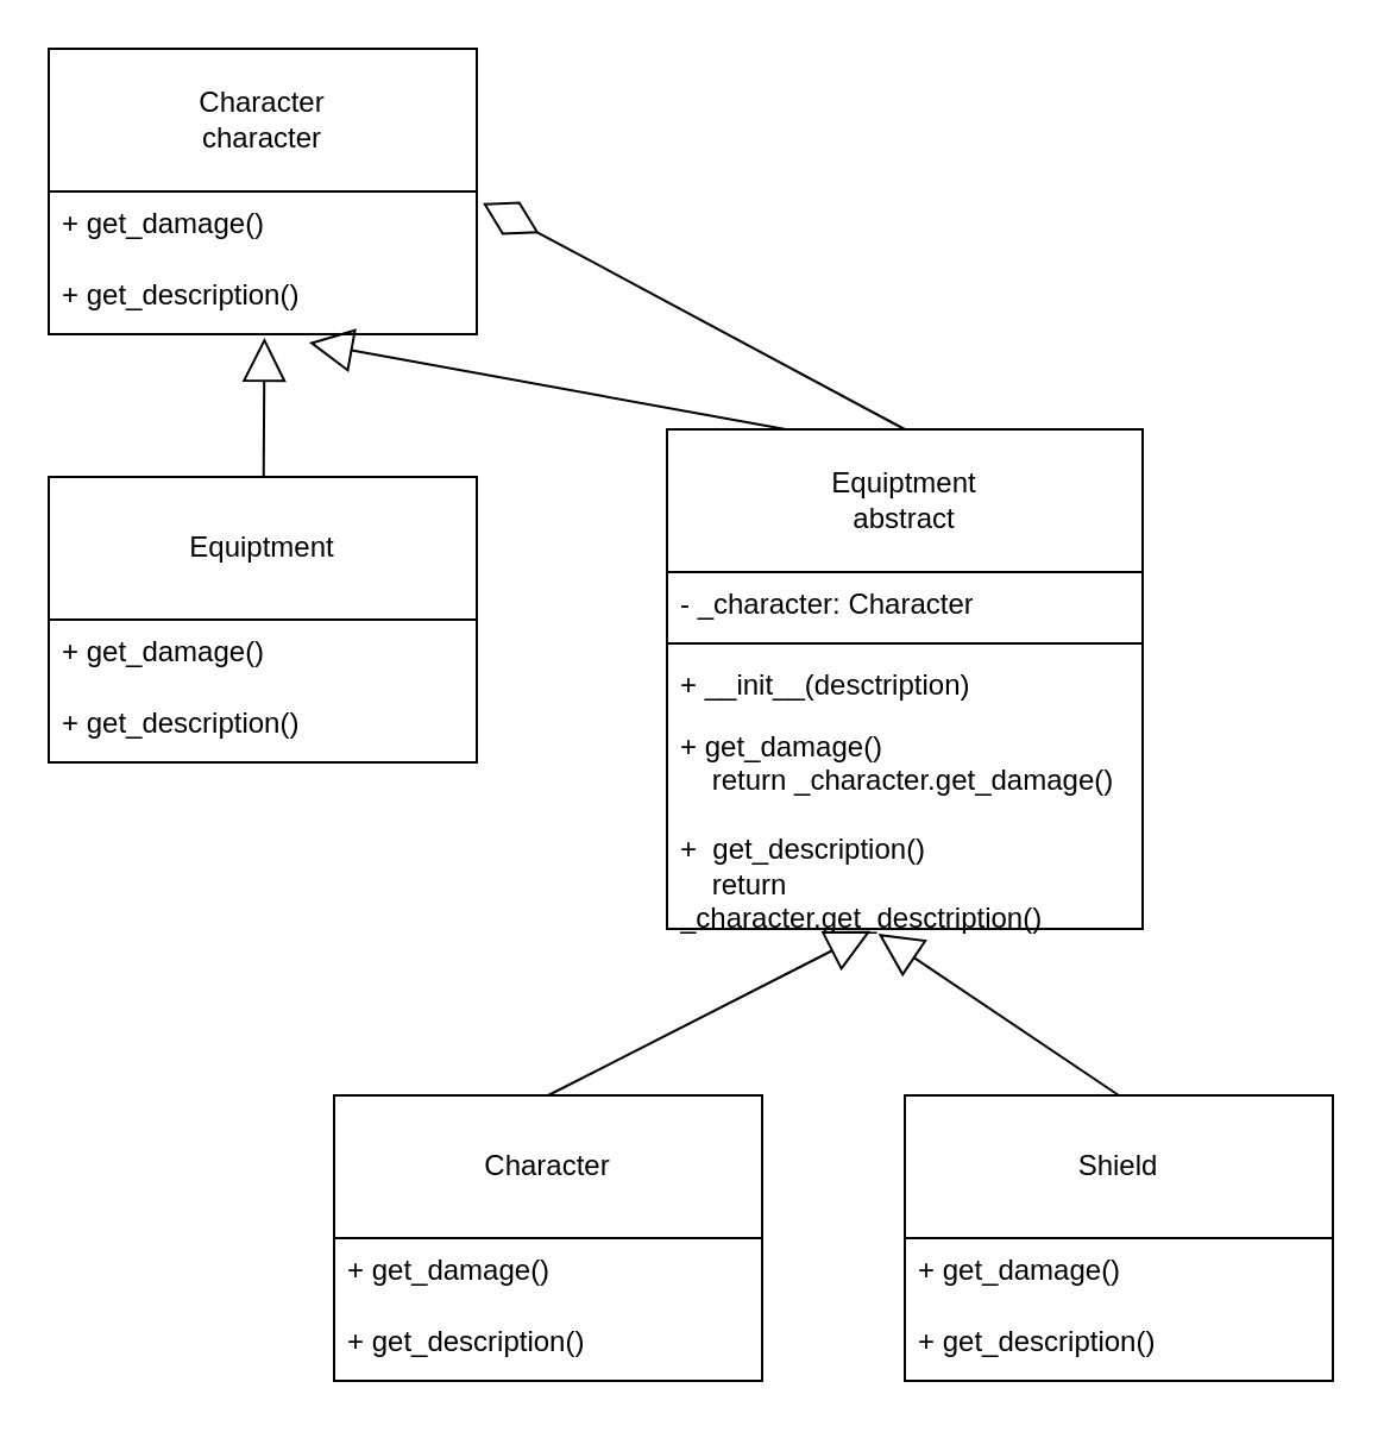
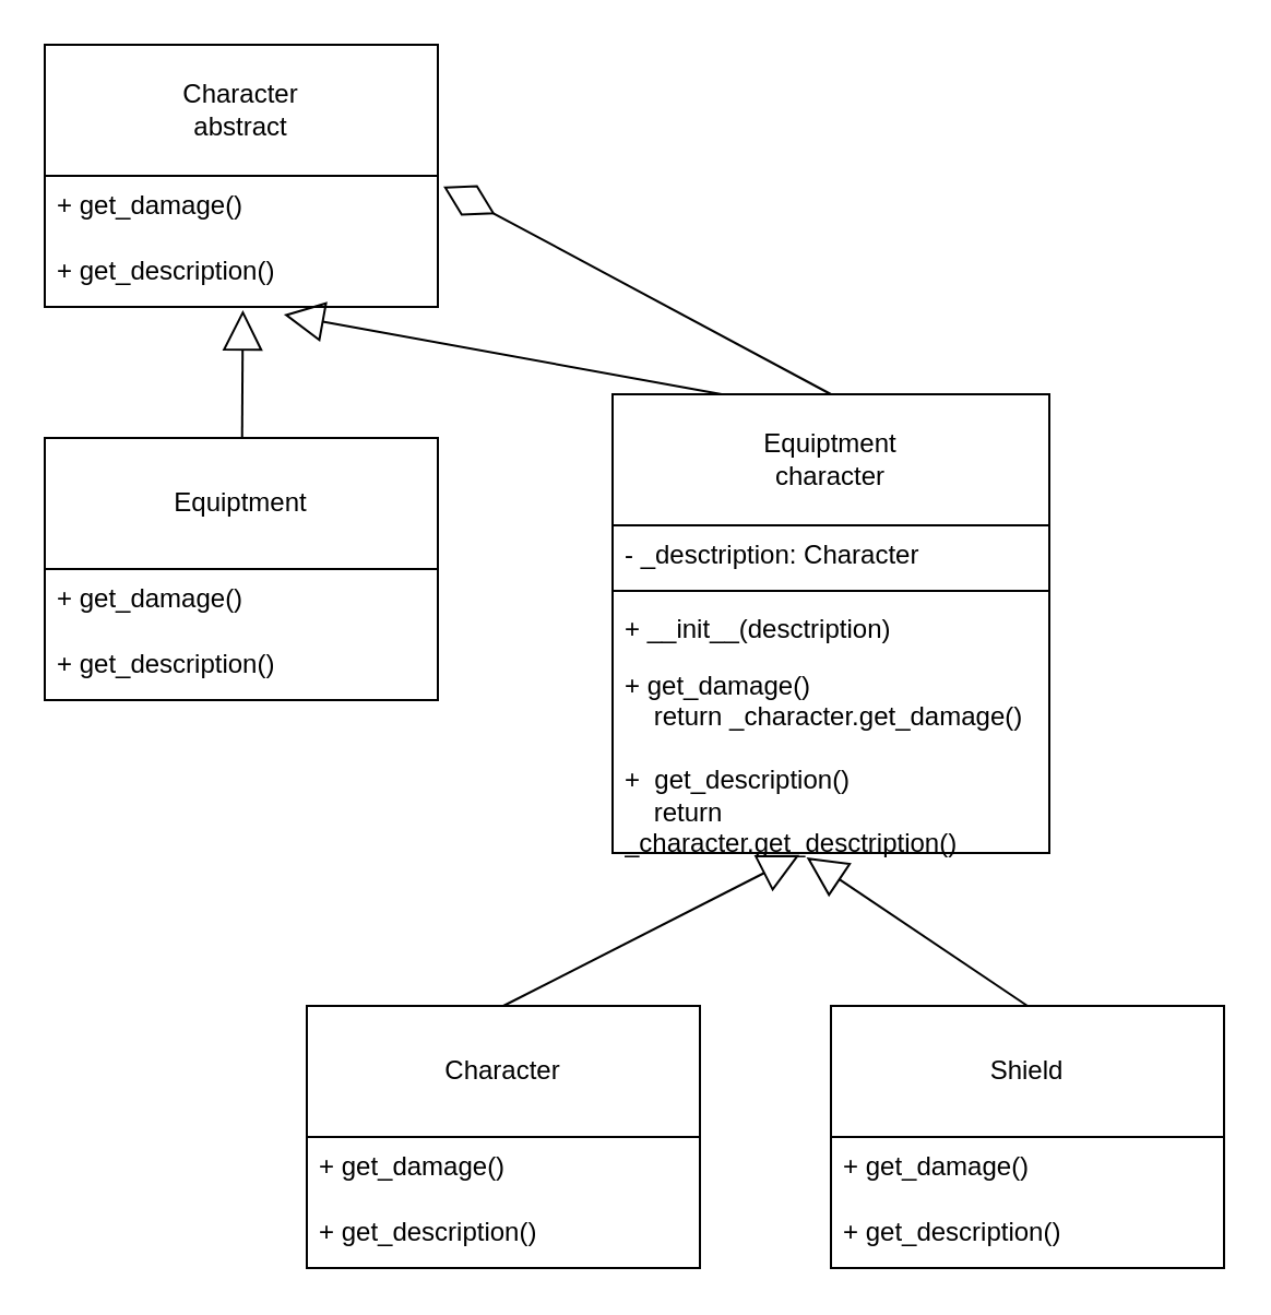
  <mxCell id="0" />
  <mxCell id="1" parent="0" />
- <mxCell id="2" value="&lt;div&gt;Character&lt;/div&gt;&lt;div&gt;character&lt;/div&gt;" style="swimlane;fontStyle=0;childLayout=stackLayout;horizontal=1;startSize=60;fillColor=none;horizontalStack=0;resizeParent=1;resizeParentMax=0;resizeLast=0;collapsible=1;marginBottom=0;whiteSpace=wrap;html=1;" vertex="1" parent="1"><mxGeometry x="20" y="20" width="180" height="120" as="geometry" /></mxCell>
+ <mxCell id="2" value="&lt;div&gt;Character&lt;/div&gt;&lt;div&gt;abstract&lt;/div&gt;" style="swimlane;fontStyle=0;childLayout=stackLayout;horizontal=1;startSize=60;fillColor=none;horizontalStack=0;resizeParent=1;resizeParentMax=0;resizeLast=0;collapsible=1;marginBottom=0;whiteSpace=wrap;html=1;" vertex="1" parent="1"><mxGeometry x="20" y="20" width="180" height="120" as="geometry" /></mxCell>
  <mxCell id="3" value="&lt;div&gt;+ get_damage()&lt;/div&gt;" style="text;strokeColor=none;fillColor=none;align=left;verticalAlign=top;spacingLeft=4;spacingRight=4;overflow=hidden;rotatable=0;points=[[0,0.5],[1,0.5]];portConstraint=eastwest;whiteSpace=wrap;html=1;" vertex="1" parent="2"><mxGeometry y="60" width="180" height="30" as="geometry" /></mxCell>
  <mxCell id="4" value="+ get_description()" style="text;strokeColor=none;fillColor=none;align=left;verticalAlign=top;spacingLeft=4;spacingRight=4;overflow=hidden;rotatable=0;points=[[0,0.5],[1,0.5]];portConstraint=eastwest;whiteSpace=wrap;html=1;" vertex="1" parent="2"><mxGeometry y="90" width="180" height="30" as="geometry" /></mxCell>
  <mxCell id="5" value="&lt;div&gt;Equiptment&lt;/div&gt;" style="swimlane;fontStyle=0;childLayout=stackLayout;horizontal=1;startSize=60;fillColor=none;horizontalStack=0;resizeParent=1;resizeParentMax=0;resizeLast=0;collapsible=1;marginBottom=0;whiteSpace=wrap;html=1;" vertex="1" parent="1"><mxGeometry x="20" y="200" width="180" height="120" as="geometry" /></mxCell>
  <mxCell id="6" value="&lt;div&gt;+ get_damage()&lt;/div&gt;" style="text;strokeColor=none;fillColor=none;align=left;verticalAlign=top;spacingLeft=4;spacingRight=4;overflow=hidden;rotatable=0;points=[[0,0.5],[1,0.5]];portConstraint=eastwest;whiteSpace=wrap;html=1;" vertex="1" parent="5"><mxGeometry y="60" width="180" height="30" as="geometry" /></mxCell>
  <mxCell id="7" value="+ get_description()" style="text;strokeColor=none;fillColor=none;align=left;verticalAlign=top;spacingLeft=4;spacingRight=4;overflow=hidden;rotatable=0;points=[[0,0.5],[1,0.5]];portConstraint=eastwest;whiteSpace=wrap;html=1;" vertex="1" parent="5"><mxGeometry y="90" width="180" height="30" as="geometry" /></mxCell>
- <mxCell id="8" value="&lt;div&gt;Equiptment&lt;/div&gt;&lt;div&gt;abstract&lt;/div&gt;" style="swimlane;fontStyle=0;childLayout=stackLayout;horizontal=1;startSize=60;fillColor=none;horizontalStack=0;resizeParent=1;resizeParentMax=0;resizeLast=0;collapsible=1;marginBottom=0;whiteSpace=wrap;html=1;" vertex="1" parent="1"><mxGeometry x="280" y="180" width="200" height="210" as="geometry" /></mxCell>
- <mxCell id="9" value="- _character: Character" style="text;strokeColor=none;fillColor=none;align=left;verticalAlign=top;spacingLeft=4;spacingRight=4;overflow=hidden;rotatable=0;points=[[0,0.5],[1,0.5]];portConstraint=eastwest;whiteSpace=wrap;html=1;" vertex="1" parent="8"><mxGeometry y="60" width="200" height="26" as="geometry" /></mxCell>
+ <mxCell id="8" value="&lt;div&gt;Equiptment&lt;/div&gt;&lt;div&gt;character&lt;/div&gt;" style="swimlane;fontStyle=0;childLayout=stackLayout;horizontal=1;startSize=60;fillColor=none;horizontalStack=0;resizeParent=1;resizeParentMax=0;resizeLast=0;collapsible=1;marginBottom=0;whiteSpace=wrap;html=1;" vertex="1" parent="1"><mxGeometry x="280" y="180" width="200" height="210" as="geometry" /></mxCell>
+ <mxCell id="9" value="- _desctription: Character" style="text;strokeColor=none;fillColor=none;align=left;verticalAlign=top;spacingLeft=4;spacingRight=4;overflow=hidden;rotatable=0;points=[[0,0.5],[1,0.5]];portConstraint=eastwest;whiteSpace=wrap;html=1;" vertex="1" parent="8"><mxGeometry y="60" width="200" height="26" as="geometry" /></mxCell>
  <mxCell id="10" value="" style="line;strokeWidth=1;fillColor=none;align=left;verticalAlign=middle;spacingTop=-1;spacingLeft=3;spacingRight=3;rotatable=0;labelPosition=right;points=[];portConstraint=eastwest;strokeColor=inherit;" vertex="1" parent="8"><mxGeometry y="86" width="200" height="8" as="geometry" /></mxCell>
  <mxCell id="11" value="+ __init__(desctription)" style="text;strokeColor=none;fillColor=none;align=left;verticalAlign=top;spacingLeft=4;spacingRight=4;overflow=hidden;rotatable=0;points=[[0,0.5],[1,0.5]];portConstraint=eastwest;whiteSpace=wrap;html=1;" vertex="1" parent="8"><mxGeometry y="94" width="200" height="26" as="geometry" /></mxCell>
  <mxCell id="12" value="&lt;div&gt;+ get_damage()&lt;/div&gt;&lt;div&gt;&lt;span style=&quot;white-space: pre;&quot;&gt;&lt;span style=&quot;white-space: pre;&quot;&gt;&amp;nbsp;&amp;nbsp;&amp;nbsp;&amp;nbsp;&lt;/span&gt;&lt;/span&gt;return _character.get_damage()&lt;/div&gt;&lt;div&gt;&lt;br&gt;&lt;/div&gt;&lt;div&gt;&lt;div&gt;+&amp;nbsp;&amp;nbsp;get_description()&lt;br&gt;&lt;div&gt;&lt;span style=&quot;white-space: pre;&quot;&gt;&lt;span style=&quot;white-space: pre;&quot;&gt;&amp;nbsp;&amp;nbsp;&amp;nbsp;&amp;nbsp;&lt;/span&gt;&lt;/span&gt;return _character.get_desctription()&lt;/div&gt;&lt;/div&gt;&lt;/div&gt;&lt;div&gt;&lt;br&gt;&lt;/div&gt;" style="text;strokeColor=none;fillColor=none;align=left;verticalAlign=top;spacingLeft=4;spacingRight=4;overflow=hidden;rotatable=0;points=[[0,0.5],[1,0.5]];portConstraint=eastwest;whiteSpace=wrap;html=1;" vertex="1" parent="8"><mxGeometry y="120" width="200" height="90" as="geometry" /></mxCell>
  <mxCell id="13" value="&lt;div&gt;Character&lt;/div&gt;" style="swimlane;fontStyle=0;childLayout=stackLayout;horizontal=1;startSize=60;fillColor=none;horizontalStack=0;resizeParent=1;resizeParentMax=0;resizeLast=0;collapsible=1;marginBottom=0;whiteSpace=wrap;html=1;" vertex="1" parent="1"><mxGeometry x="140" y="460" width="180" height="120" as="geometry" /></mxCell>
  <mxCell id="14" value="&lt;div&gt;+ get_damage()&lt;/div&gt;" style="text;strokeColor=none;fillColor=none;align=left;verticalAlign=top;spacingLeft=4;spacingRight=4;overflow=hidden;rotatable=0;points=[[0,0.5],[1,0.5]];portConstraint=eastwest;whiteSpace=wrap;html=1;" vertex="1" parent="13"><mxGeometry y="60" width="180" height="30" as="geometry" /></mxCell>
  <mxCell id="15" value="+ get_description()" style="text;strokeColor=none;fillColor=none;align=left;verticalAlign=top;spacingLeft=4;spacingRight=4;overflow=hidden;rotatable=0;points=[[0,0.5],[1,0.5]];portConstraint=eastwest;whiteSpace=wrap;html=1;" vertex="1" parent="13"><mxGeometry y="90" width="180" height="30" as="geometry" /></mxCell>
  <mxCell id="16" value="Shield" style="swimlane;fontStyle=0;childLayout=stackLayout;horizontal=1;startSize=60;fillColor=none;horizontalStack=0;resizeParent=1;resizeParentMax=0;resizeLast=0;collapsible=1;marginBottom=0;whiteSpace=wrap;html=1;" vertex="1" parent="1"><mxGeometry x="380" y="460" width="180" height="120" as="geometry" /></mxCell>
  <mxCell id="17" value="&lt;div&gt;+ get_damage()&lt;/div&gt;" style="text;strokeColor=none;fillColor=none;align=left;verticalAlign=top;spacingLeft=4;spacingRight=4;overflow=hidden;rotatable=0;points=[[0,0.5],[1,0.5]];portConstraint=eastwest;whiteSpace=wrap;html=1;" vertex="1" parent="16"><mxGeometry y="60" width="180" height="30" as="geometry" /></mxCell>
  <mxCell id="18" value="+ get_description()" style="text;strokeColor=none;fillColor=none;align=left;verticalAlign=top;spacingLeft=4;spacingRight=4;overflow=hidden;rotatable=0;points=[[0,0.5],[1,0.5]];portConstraint=eastwest;whiteSpace=wrap;html=1;" vertex="1" parent="16"><mxGeometry y="90" width="180" height="30" as="geometry" /></mxCell>
  <mxCell id="19" value="" style="endArrow=block;endSize=16;endFill=0;html=1;rounded=0;entryX=0.504;entryY=1.048;entryDx=0;entryDy=0;entryPerimeter=0;" edge="1" parent="1" source="5" target="4"><mxGeometry width="160" relative="1" as="geometry"><mxPoint x="509" y="258" as="sourcePoint" /><mxPoint x="140" y="160" as="targetPoint" /></mxGeometry></mxCell>
  <mxCell id="20" value="" style="endArrow=block;endSize=16;endFill=0;html=1;rounded=0;entryX=0.608;entryY=1.117;entryDx=0;entryDy=0;entryPerimeter=0;exitX=0.25;exitY=0;exitDx=0;exitDy=0;" edge="1" parent="1" source="8" target="4"><mxGeometry width="160" relative="1" as="geometry"><mxPoint x="709" y="258" as="sourcePoint" /><mxPoint x="340" y="160" as="targetPoint" /></mxGeometry></mxCell>
  <mxCell id="21" value="" style="endArrow=block;endSize=16;endFill=0;html=1;rounded=0;entryX=0.428;entryY=1.01;entryDx=0;entryDy=0;entryPerimeter=0;exitX=0.5;exitY=0;exitDx=0;exitDy=0;" edge="1" parent="1" source="13" target="12"><mxGeometry width="160" relative="1" as="geometry"><mxPoint x="599" y="488" as="sourcePoint" /><mxPoint x="230" y="390" as="targetPoint" /></mxGeometry></mxCell>
  <mxCell id="22" value="" style="endArrow=block;endSize=16;endFill=0;html=1;rounded=0;entryX=0.444;entryY=1.022;entryDx=0;entryDy=0;entryPerimeter=0;exitX=0.5;exitY=0;exitDx=0;exitDy=0;" edge="1" parent="1" source="16" target="12"><mxGeometry width="160" relative="1" as="geometry"><mxPoint x="829" y="518" as="sourcePoint" /><mxPoint x="460" y="420" as="targetPoint" /></mxGeometry></mxCell>
  <mxCell id="23" value="" style="endArrow=diamondThin;endFill=0;endSize=24;html=1;rounded=0;entryX=1.014;entryY=0.163;entryDx=0;entryDy=0;entryPerimeter=0;exitX=0.5;exitY=0;exitDx=0;exitDy=0;" edge="1" parent="1" source="8" target="3"><mxGeometry width="160" relative="1" as="geometry"><mxPoint x="460" y="507" as="sourcePoint" /><mxPoint x="210" y="220" as="targetPoint" /></mxGeometry></mxCell>
